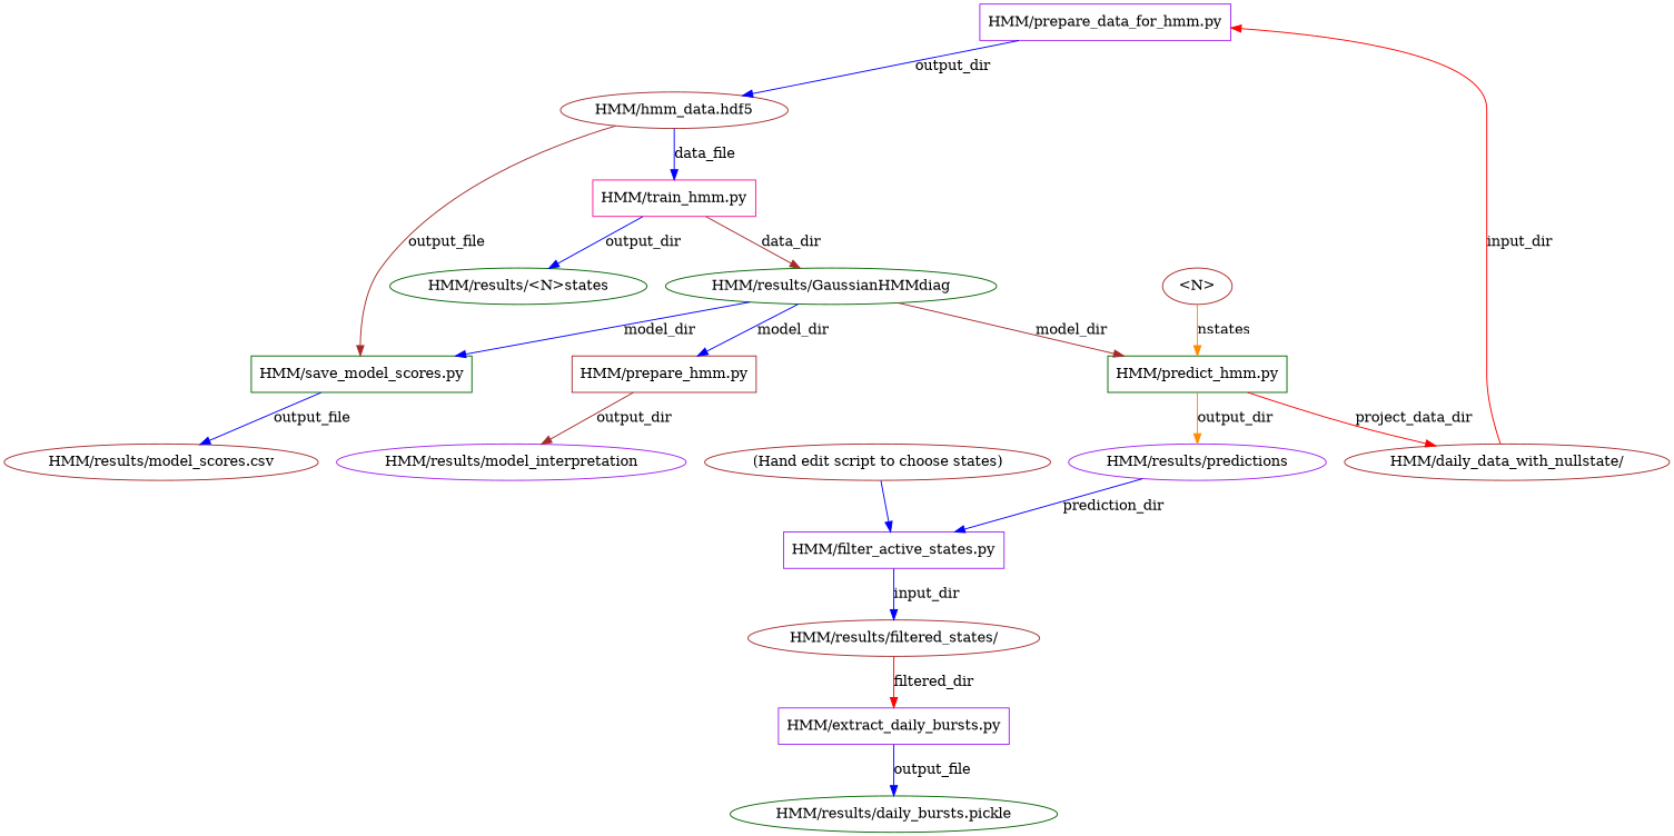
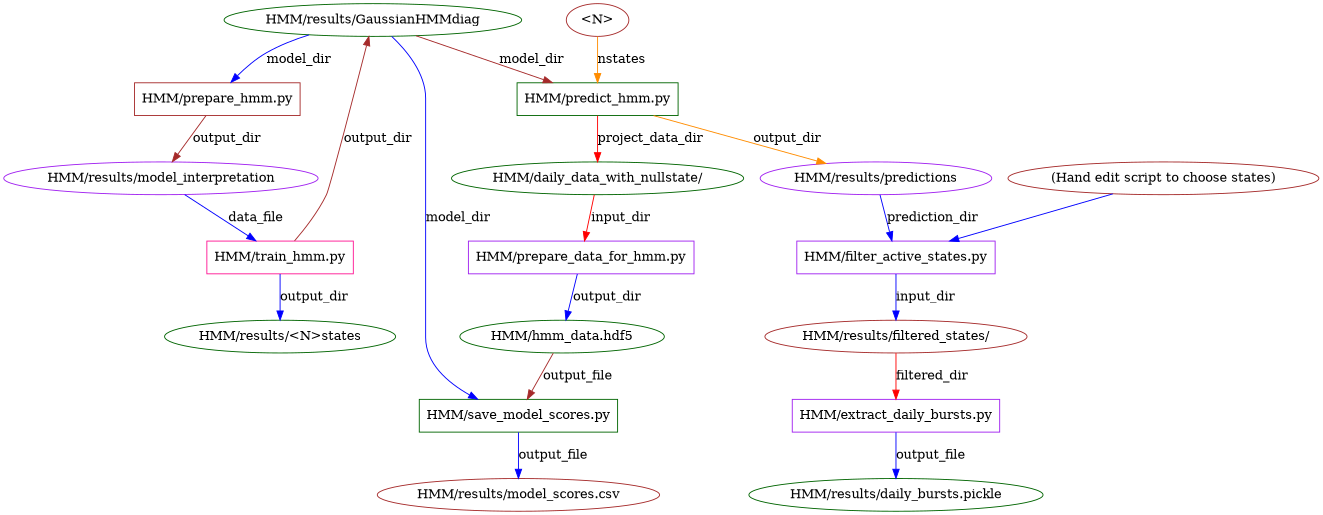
  digraph {
    node [color=brown labelfontsize=14.0]
    edge [color=blue labelfontsize=10.0]
    "HMM/prepare_data_for_hmm.py" [color=purple shape=box]
-   "HMM/hmm_data.hdf5"
+   "HMM/hmm_data.hdf5" [color=darkgreen]
    "HMM/train_hmm.py" [color=deeppink shape=box]
    "HMM/save_model_scores.py" [color=darkgreen shape=box]
    "HMM/results/<N>states" [color=darkgreen]
    "HMM/results/GaussianHMMdiag" [color=darkgreen]
    "HMM/predict_hmm.py" [color=darkgreen shape=box]
    n8 [label="HMM/prepare_hmm.py" shape=box]
    "HMM/results/model_scores.csv"
    "HMM/results/predictions" [color=purple]
-   "HMM/daily_data_with_nullstate/"
+   "HMM/daily_data_with_nullstate/" [color=darkgreen]
    "HMM/filter_active_states.py" [color=purple shape=box]
    "HMM/results/model_interpretation" [color=purple]
    "HMM/results/filtered_states/"
    "HMM/extract_daily_bursts.py" [color=purple shape=box]
    "HMM/results/daily_bursts.pickle" [color=darkgreen]
    "<N>"
    "(Hand edit script to choose states)"
    "HMM/prepare_data_for_hmm.py" -> "HMM/hmm_data.hdf5" [label=output_dir]
-   "HMM/hmm_data.hdf5" -> "HMM/train_hmm.py" [label=data_file]
+   "HMM/results/model_interpretation" -> "HMM/train_hmm.py" [label=data_file]
    "HMM/hmm_data.hdf5" -> "HMM/save_model_scores.py" [color=brown label=output_file]
    "HMM/train_hmm.py" -> "HMM/results/<N>states" [label=output_dir]
-   "HMM/train_hmm.py" -> "HMM/results/GaussianHMMdiag" [color=brown label=data_dir]
+   "HMM/train_hmm.py" -> "HMM/results/GaussianHMMdiag" [color=brown label=output_dir]
    "HMM/save_model_scores.py" -> "HMM/results/model_scores.csv" [label=output_file]
    "HMM/results/GaussianHMMdiag" -> "HMM/save_model_scores.py" [label=model_dir]
    "HMM/results/GaussianHMMdiag" -> "HMM/predict_hmm.py" [color=brown label=model_dir]
    "HMM/results/GaussianHMMdiag" -> n8 [label=model_dir]
    "HMM/predict_hmm.py" -> "HMM/results/predictions" [color=darkorange label=output_dir]
    "HMM/predict_hmm.py" -> "HMM/daily_data_with_nullstate/" [color=red label=project_data_dir]
    n8 -> "HMM/results/model_interpretation" [color=brown label=output_dir]
    "HMM/results/predictions" -> "HMM/filter_active_states.py" [label=prediction_dir]
    "HMM/daily_data_with_nullstate/" -> "HMM/prepare_data_for_hmm.py" [color=red label=input_dir]
    "HMM/filter_active_states.py" -> "HMM/results/filtered_states/" [label=input_dir]
    "HMM/results/filtered_states/" -> "HMM/extract_daily_bursts.py" [color=red label=filtered_dir]
    "HMM/extract_daily_bursts.py" -> "HMM/results/daily_bursts.pickle" [label=output_file]
    "<N>" -> "HMM/predict_hmm.py" [color=darkorange label=nstates]
    "(Hand edit script to choose states)" -> "HMM/filter_active_states.py"
  }
